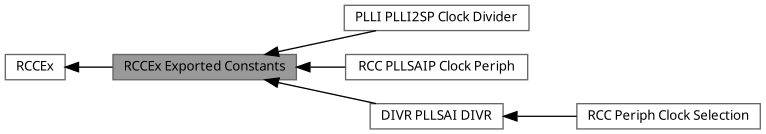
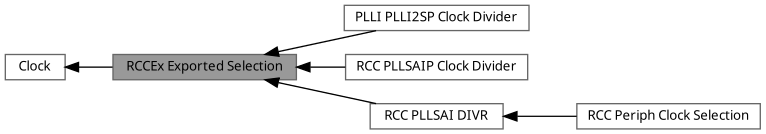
  digraph {
    fontname="Noto Sans"
    rankdir=LR
    node [color=grey40 fillcolor=white fontname="Noto Sans" fontsize=10 shape=box style=filled]
    edge [dir=back fontname="Noto Sans" fontsize=10 labelfontname=Helvetica labelfontsize=10 shape=plaintext style=solid]
-   n1 [height=0.2 label=RCCEx width=0.4]
-   n2 [color=gray40 fillcolor=grey60 fontcolor=black height=0.2 label="RCCEx Exported Constants" width=0.4]
+   n1 [height=0.2 label=Clock width=0.4]
+   n2 [color=gray40 fillcolor=grey60 fontcolor=black height=0.2 label="RCCEx Exported Selection" width=0.4]
    n3 [height=0.2 label="PLLI PLLI2SP Clock Divider" width=0.4]
-   n4 [height=0.2 label="RCC PLLSAIP Clock Periph" width=0.4]
-   n5 [height=0.2 label="DIVR PLLSAI DIVR" width=0.4]
+   n4 [height=0.2 label="RCC PLLSAIP Clock Divider" width=0.4]
+   n5 [height=0.2 label="RCC PLLSAI DIVR" width=0.4]
    n6 [height=0.2 label="RCC Periph Clock Selection" width=0.4]
    n1 -> n2
    n2 -> n3
    n2 -> n4
    n2 -> n5
    n5 -> n6
  }
